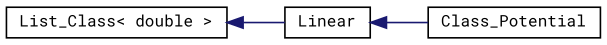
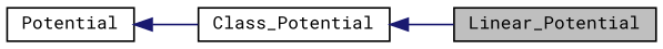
  digraph {
    fontname="Roboto Mono"
    rankdir=LR
    node [color=black fillcolor=white fontname="Roboto Mono" fontsize=10 shape=record style=filled]
    edge [color=midnightblue dir=back fontname="Roboto Mono" fontsize=10 labelfontname=Helvetica labelfontsize=10 style=solid]
+   n1 [fillcolor=grey75 fontcolor=black height=0.2 label=Linear_Potential width=0.4]
    n2 [height=0.2 label=Class_Potential width=0.4]
-   n3 [height=0.2 label=Linear width=0.4]
-   n4 [height=0.2 label="List_Class\< double \>" width=0.4]
+   n3 [height=0.2 label=Potential width=0.4]
+   n2 -> n1
    n3 -> n2
-   n4 -> n3
  }
